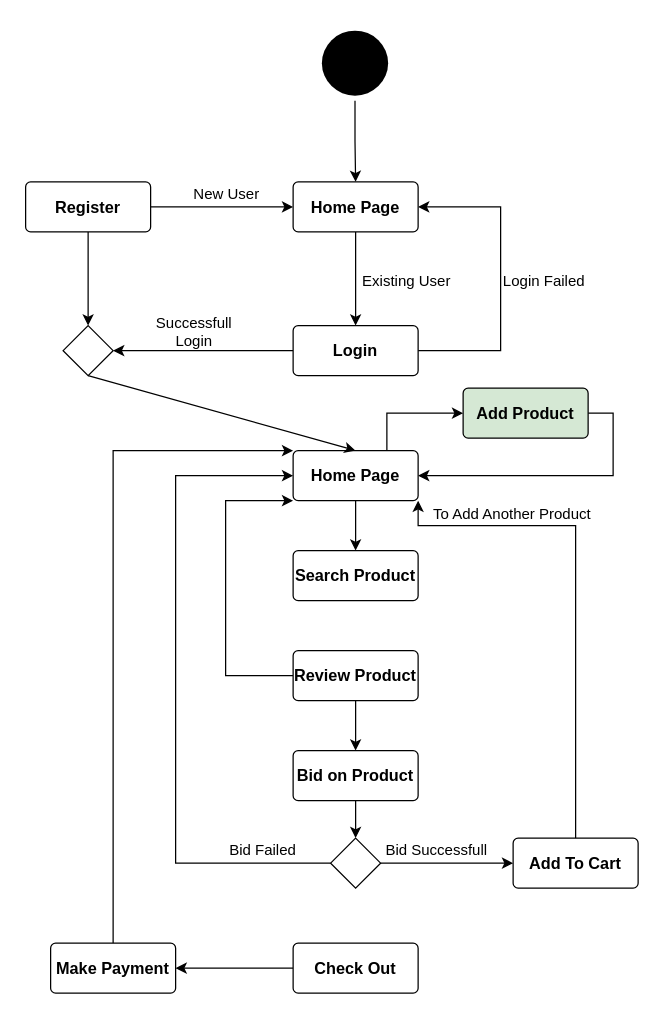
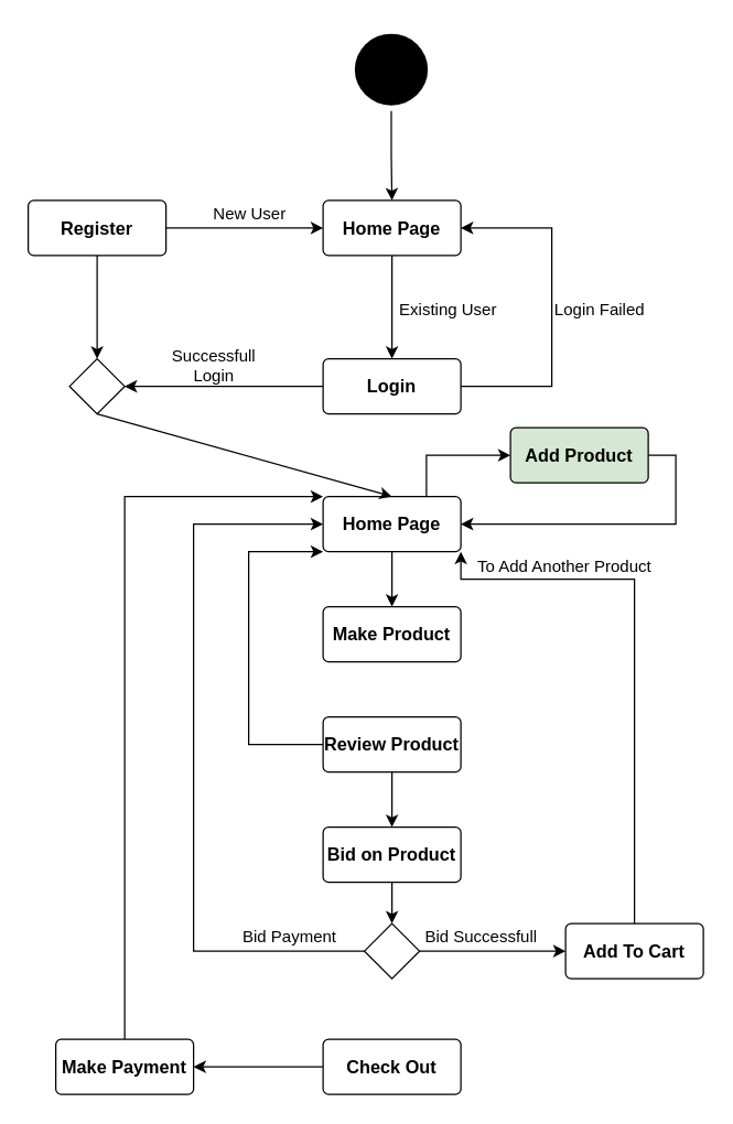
  <mxCell id="0" />
  <mxCell id="1" parent="0" />
  <mxCell id="2" style="edgeStyle=orthogonalEdgeStyle;rounded=0;orthogonalLoop=1;jettySize=auto;html=1;exitX=0.5;exitY=1;exitDx=0;exitDy=0;" parent="1" source="3" target="16" edge="1"><mxGeometry relative="1" as="geometry" /></mxCell>
  <mxCell id="3" value="" style="ellipse;html=1;shape=endState;fillColor=#000000;strokeColor=none;" parent="1" vertex="1"><mxGeometry x="253" y="20" width="61" height="60" as="geometry" /></mxCell>
  <mxCell id="4" style="edgeStyle=orthogonalEdgeStyle;rounded=0;orthogonalLoop=1;jettySize=auto;html=1;exitX=0.5;exitY=1;exitDx=0;exitDy=0;entryX=0.5;entryY=0;entryDx=0;entryDy=0;" parent="1" source="6" target="13" edge="1"><mxGeometry relative="1" as="geometry" /></mxCell>
  <mxCell id="5" style="edgeStyle=orthogonalEdgeStyle;rounded=0;orthogonalLoop=1;jettySize=auto;html=1;exitX=1;exitY=0.5;exitDx=0;exitDy=0;entryX=0;entryY=0.5;entryDx=0;entryDy=0;" parent="1" source="6" target="16" edge="1"><mxGeometry relative="1" as="geometry" /></mxCell>
  <mxCell id="6" value="Register" style="rounded=1;arcSize=10;whiteSpace=wrap;html=1;align=center;fontSize=13;fontStyle=1" parent="1" vertex="1"><mxGeometry x="20" y="145" width="100" height="40" as="geometry" /></mxCell>
  <mxCell id="7" style="edgeStyle=orthogonalEdgeStyle;rounded=0;orthogonalLoop=1;jettySize=auto;html=1;exitX=0;exitY=0.5;exitDx=0;exitDy=0;entryX=1;entryY=0.5;entryDx=0;entryDy=0;" parent="1" source="9" target="13" edge="1"><mxGeometry relative="1" as="geometry" /></mxCell>
  <mxCell id="8" style="edgeStyle=orthogonalEdgeStyle;rounded=0;orthogonalLoop=1;jettySize=auto;html=1;exitX=1;exitY=0.5;exitDx=0;exitDy=0;entryX=1;entryY=0.5;entryDx=0;entryDy=0;" parent="1" source="9" target="16" edge="1"><mxGeometry relative="1" as="geometry"><Array as="points"><mxPoint x="400" y="280" /><mxPoint x="400" y="165" /></Array></mxGeometry></mxCell>
  <mxCell id="9" value="Login" style="rounded=1;arcSize=10;whiteSpace=wrap;html=1;align=center;fontSize=13;fontStyle=1" parent="1" vertex="1"><mxGeometry x="234" y="260" width="100" height="40" as="geometry" /></mxCell>
  <mxCell id="10" value="New User" style="text;html=1;strokeColor=none;fillColor=none;align=center;verticalAlign=middle;whiteSpace=wrap;rounded=0;" parent="1" vertex="1"><mxGeometry x="151" y="140" width="60" height="30" as="geometry" /></mxCell>
  <mxCell id="11" value="Existing User" style="text;html=1;strokeColor=none;fillColor=none;align=center;verticalAlign=middle;whiteSpace=wrap;rounded=0;" parent="1" vertex="1"><mxGeometry x="280" y="210" width="90" height="30" as="geometry" /></mxCell>
  <mxCell id="12" value="Login Failed" style="text;html=1;strokeColor=none;fillColor=none;align=center;verticalAlign=middle;whiteSpace=wrap;rounded=0;" parent="1" vertex="1"><mxGeometry x="390" y="210" width="90" height="30" as="geometry" /></mxCell>
  <mxCell id="13" value="" style="rhombus;whiteSpace=wrap;html=1;" parent="1" vertex="1"><mxGeometry x="50" y="260" width="40" height="40" as="geometry" /></mxCell>
  <mxCell id="14" value="Successfull Login" style="text;html=1;strokeColor=none;fillColor=none;align=center;verticalAlign=middle;whiteSpace=wrap;rounded=0;" parent="1" vertex="1"><mxGeometry x="110" y="250" width="90" height="30" as="geometry" /></mxCell>
  <mxCell id="15" style="edgeStyle=orthogonalEdgeStyle;rounded=0;orthogonalLoop=1;jettySize=auto;html=1;exitX=0.5;exitY=1;exitDx=0;exitDy=0;entryX=0.5;entryY=0;entryDx=0;entryDy=0;" parent="1" source="16" target="9" edge="1"><mxGeometry relative="1" as="geometry" /></mxCell>
  <mxCell id="16" value="Home Page" style="rounded=1;arcSize=10;whiteSpace=wrap;html=1;align=center;fontSize=13;fontStyle=1" parent="1" vertex="1"><mxGeometry x="234" y="145" width="100" height="40" as="geometry" /></mxCell>
  <mxCell id="17" style="edgeStyle=orthogonalEdgeStyle;rounded=0;orthogonalLoop=1;jettySize=auto;html=1;exitX=0.5;exitY=1;exitDx=0;exitDy=0;entryX=0.5;entryY=0;entryDx=0;entryDy=0;" parent="1" source="19" target="20" edge="1"><mxGeometry relative="1" as="geometry" /></mxCell>
  <mxCell id="18" style="edgeStyle=orthogonalEdgeStyle;rounded=0;orthogonalLoop=1;jettySize=auto;html=1;exitX=0.75;exitY=0;exitDx=0;exitDy=0;entryX=0;entryY=0.5;entryDx=0;entryDy=0;" parent="1" source="19" target="33" edge="1"><mxGeometry relative="1" as="geometry" /></mxCell>
  <mxCell id="19" value="Home Page" style="rounded=1;arcSize=10;whiteSpace=wrap;html=1;align=center;fontSize=13;fontStyle=1" parent="1" vertex="1"><mxGeometry x="234" y="360" width="100" height="40" as="geometry" /></mxCell>
- <mxCell id="20" value="Search Product" style="rounded=1;arcSize=10;whiteSpace=wrap;html=1;align=center;fontSize=13;fontStyle=1" parent="1" vertex="1"><mxGeometry x="234" y="440" width="100" height="40" as="geometry" /></mxCell>
+ <mxCell id="20" value="Make Product" style="rounded=1;arcSize=10;whiteSpace=wrap;html=1;align=center;fontSize=13;fontStyle=1" parent="1" vertex="1"><mxGeometry x="234" y="440" width="100" height="40" as="geometry" /></mxCell>
  <mxCell id="21" style="edgeStyle=orthogonalEdgeStyle;rounded=0;orthogonalLoop=1;jettySize=auto;html=1;exitX=0;exitY=0.5;exitDx=0;exitDy=0;entryX=0;entryY=1;entryDx=0;entryDy=0;" parent="1" source="23" target="19" edge="1"><mxGeometry relative="1" as="geometry"><Array as="points"><mxPoint x="180" y="540" /><mxPoint x="180" y="400" /></Array></mxGeometry></mxCell>
  <mxCell id="22" style="edgeStyle=orthogonalEdgeStyle;rounded=0;orthogonalLoop=1;jettySize=auto;html=1;exitX=0.5;exitY=1;exitDx=0;exitDy=0;" edge="1" parent="1" source="23" target="35"><mxGeometry relative="1" as="geometry" /></mxCell>
  <mxCell id="23" value="Review Product" style="rounded=1;arcSize=10;whiteSpace=wrap;html=1;align=center;fontSize=13;fontStyle=1" parent="1" vertex="1"><mxGeometry x="234" y="520" width="100" height="40" as="geometry" /></mxCell>
  <mxCell id="24" style="edgeStyle=orthogonalEdgeStyle;rounded=0;orthogonalLoop=1;jettySize=auto;html=1;exitX=0.5;exitY=0;exitDx=0;exitDy=0;" parent="1" source="25" edge="1"><mxGeometry relative="1" as="geometry"><mxPoint x="334" y="400" as="targetPoint" /><Array as="points"><mxPoint x="460" y="420" /><mxPoint x="334" y="420" /></Array></mxGeometry></mxCell>
  <mxCell id="25" value="Add To Cart" style="rounded=1;arcSize=10;whiteSpace=wrap;html=1;align=center;fontSize=13;fontStyle=1" parent="1" vertex="1"><mxGeometry x="410" y="670" width="100" height="40" as="geometry" /></mxCell>
  <mxCell id="26" style="edgeStyle=orthogonalEdgeStyle;rounded=0;orthogonalLoop=1;jettySize=auto;html=1;exitX=0;exitY=0.5;exitDx=0;exitDy=0;" parent="1" source="27" target="30" edge="1"><mxGeometry relative="1" as="geometry" /></mxCell>
  <mxCell id="27" value="Check Out" style="rounded=1;arcSize=10;whiteSpace=wrap;html=1;align=center;fontSize=13;fontStyle=1" parent="1" vertex="1"><mxGeometry x="234" y="754" width="100" height="40" as="geometry" /></mxCell>
  <mxCell id="28" value="" style="endArrow=classic;html=1;rounded=0;exitX=0.5;exitY=1;exitDx=0;exitDy=0;entryX=0.5;entryY=0;entryDx=0;entryDy=0;" parent="1" source="13" target="19" edge="1"><mxGeometry width="50" height="50" relative="1" as="geometry"><mxPoint x="210" y="330" as="sourcePoint" /><mxPoint x="260" y="280" as="targetPoint" /></mxGeometry></mxCell>
  <mxCell id="29" style="edgeStyle=orthogonalEdgeStyle;rounded=0;orthogonalLoop=1;jettySize=auto;html=1;entryX=0;entryY=0;entryDx=0;entryDy=0;" parent="1" source="30" target="19" edge="1"><mxGeometry relative="1" as="geometry"><mxPoint x="90" y="370" as="targetPoint" /><Array as="points"><mxPoint x="90" y="360" /></Array></mxGeometry></mxCell>
  <mxCell id="30" value="Make Payment" style="rounded=1;arcSize=10;whiteSpace=wrap;html=1;align=center;fontSize=13;fontStyle=1" parent="1" vertex="1"><mxGeometry x="40" y="754" width="100" height="40" as="geometry" /></mxCell>
  <mxCell id="31" value="To Add Another Product" style="text;html=1;align=center;verticalAlign=middle;resizable=0;points=[];autosize=1;strokeColor=none;fillColor=none;rotation=0;" parent="1" vertex="1"><mxGeometry x="334" y="396" width="150" height="30" as="geometry" /></mxCell>
  <mxCell id="32" style="edgeStyle=orthogonalEdgeStyle;rounded=0;orthogonalLoop=1;jettySize=auto;html=1;exitX=1;exitY=0.5;exitDx=0;exitDy=0;entryX=1;entryY=0.5;entryDx=0;entryDy=0;" parent="1" source="33" target="19" edge="1"><mxGeometry relative="1" as="geometry" /></mxCell>
  <mxCell id="33" value="Add Product" style="rounded=1;arcSize=10;whiteSpace=wrap;html=1;align=center;fontSize=13;fontStyle=1;fillColor=#d5e8d4;" parent="1" vertex="1"><mxGeometry x="370" y="310" width="100" height="40" as="geometry" /></mxCell>
  <mxCell id="34" style="edgeStyle=orthogonalEdgeStyle;rounded=0;orthogonalLoop=1;jettySize=auto;html=1;exitX=0.5;exitY=1;exitDx=0;exitDy=0;" edge="1" parent="1" source="35" target="38"><mxGeometry relative="1" as="geometry" /></mxCell>
  <mxCell id="35" value="Bid on Product" style="rounded=1;arcSize=10;whiteSpace=wrap;html=1;align=center;fontSize=13;fontStyle=1" vertex="1" parent="1"><mxGeometry x="234" y="600" width="100" height="40" as="geometry" /></mxCell>
  <mxCell id="36" style="edgeStyle=orthogonalEdgeStyle;rounded=0;orthogonalLoop=1;jettySize=auto;html=1;exitX=1;exitY=0.5;exitDx=0;exitDy=0;entryX=0;entryY=0.5;entryDx=0;entryDy=0;" edge="1" parent="1" source="38" target="25"><mxGeometry relative="1" as="geometry"><mxPoint x="370" y="690" as="targetPoint" /></mxGeometry></mxCell>
  <mxCell id="37" style="edgeStyle=orthogonalEdgeStyle;rounded=0;orthogonalLoop=1;jettySize=auto;html=1;exitX=0;exitY=0.5;exitDx=0;exitDy=0;entryX=0;entryY=0.5;entryDx=0;entryDy=0;" edge="1" parent="1" source="38" target="19"><mxGeometry relative="1" as="geometry"><Array as="points"><mxPoint x="140" y="690" /><mxPoint x="140" y="380" /></Array></mxGeometry></mxCell>
  <mxCell id="38" value="" style="rhombus;whiteSpace=wrap;html=1;" vertex="1" parent="1"><mxGeometry x="264" y="670" width="40" height="40" as="geometry" /></mxCell>
  <mxCell id="39" value="Bid Successfull" style="text;html=1;strokeColor=none;fillColor=none;align=center;verticalAlign=middle;whiteSpace=wrap;rounded=0;" vertex="1" parent="1"><mxGeometry x="304" y="665" width="90" height="30" as="geometry" /></mxCell>
- <mxCell id="40" value="Bid Failed" style="text;html=1;strokeColor=none;fillColor=none;align=center;verticalAlign=middle;whiteSpace=wrap;rounded=0;" vertex="1" parent="1"><mxGeometry x="165" y="665" width="90" height="30" as="geometry" /></mxCell>
+ <mxCell id="40" value="Bid Payment" style="text;html=1;strokeColor=none;fillColor=none;align=center;verticalAlign=middle;whiteSpace=wrap;rounded=0;" vertex="1" parent="1"><mxGeometry x="165" y="665" width="90" height="30" as="geometry" /></mxCell>
